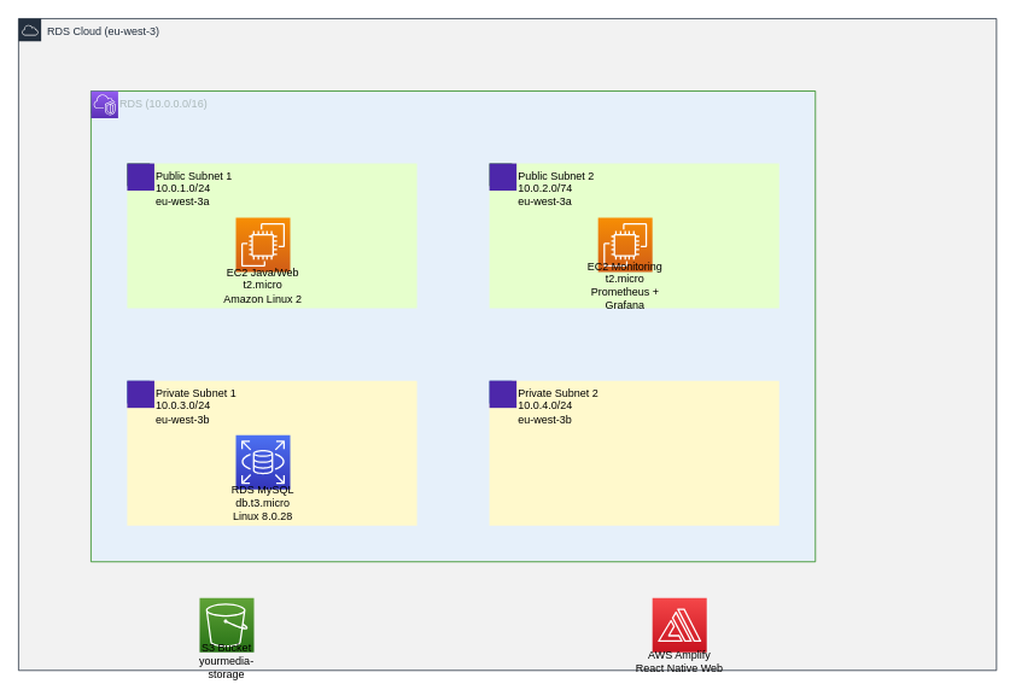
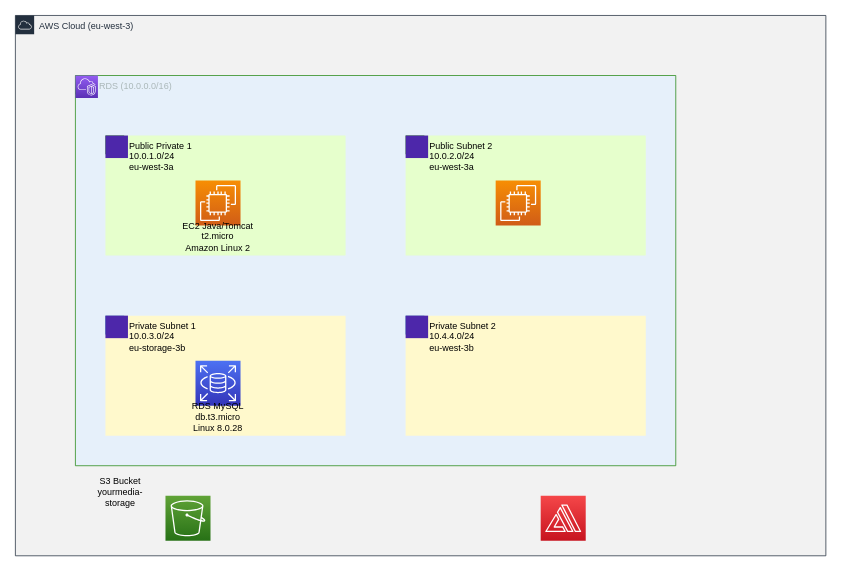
  <mxCell id="0" />
  <mxCell id="1" parent="0" />
- <mxCell id="2" value="RDS Cloud (eu-west-3)" style="points=[[0,0],[0.25,0],[0.5,0],[0.75,0],[1,0],[1,0.25],[1,0.5],[1,0.75],[1,1],[0.75,1],[0.5,1],[0.25,1],[0,1],[0,0.75],[0,0.5],[0,0.25]];outlineConnect=0;gradientColor=none;html=1;whiteSpace=wrap;fontSize=12;fontStyle=0;container=1;pointerEvents=0;collapsible=0;recursiveResize=0;shape=mxgraph.aws4.group;grIcon=mxgraph.aws4.group_aws_cloud;strokeColor=#232F3E;fillColor=#F2F2F2;verticalAlign=top;align=left;spacingLeft=30;fontColor=#232F3E;dashed=0;" vertex="1" parent="1"><mxGeometry x="20" y="20" width="1080" height="720" as="geometry" /></mxCell>
+ <mxCell id="2" value="AWS Cloud (eu-west-3)" style="points=[[0,0],[0.25,0],[0.5,0],[0.75,0],[1,0],[1,0.25],[1,0.5],[1,0.75],[1,1],[0.75,1],[0.5,1],[0.25,1],[0,1],[0,0.75],[0,0.5],[0,0.25]];outlineConnect=0;gradientColor=none;html=1;whiteSpace=wrap;fontSize=12;fontStyle=0;container=1;pointerEvents=0;collapsible=0;recursiveResize=0;shape=mxgraph.aws4.group;grIcon=mxgraph.aws4.group_aws_cloud;strokeColor=#232F3E;fillColor=#F2F2F2;verticalAlign=top;align=left;spacingLeft=30;fontColor=#232F3E;dashed=0;" vertex="1" parent="1"><mxGeometry x="20" y="20" width="1080" height="720" as="geometry" /></mxCell>
  <mxCell id="3" value="RDS (10.0.0.0/16)" style="points=[[0,0],[0.25,0],[0.5,0],[0.75,0],[1,0],[1,0.25],[1,0.5],[1,0.75],[1,1],[0.75,1],[0.5,1],[0.25,1],[0,1],[0,0.75],[0,0.5],[0,0.25]];outlineConnect=0;gradientColor=none;html=1;whiteSpace=wrap;fontSize=12;fontStyle=0;container=1;pointerEvents=0;collapsible=0;recursiveResize=0;shape=mxgraph.aws4.group;grIcon=mxgraph.aws4.group_vpc;strokeColor=#248814;fillColor=#E6F0FA;verticalAlign=top;align=left;spacingLeft=30;fontColor=#AAB7B8;dashed=0;" vertex="1" parent="2"><mxGeometry x="80" y="80" width="800" height="520" as="geometry" /></mxCell>
  <mxCell id="4" value="" style="sketch=0;points=[[0,0,0],[0.25,0,0],[0.5,0,0],[0.75,0,0],[1,0,0],[0,1,0],[0.25,1,0],[0.5,1,0],[0.75,1,0],[1,1,0],[0,0.25,0],[0,0.5,0],[0,0.75,0],[1,0.25,0],[1,0.5,0],[1,0.75,0]];outlineConnect=0;fontColor=#232F3E;gradientColor=#945DF2;gradientDirection=north;fillColor=#5A30B5;strokeColor=#ffffff;dashed=0;verticalLabelPosition=bottom;verticalAlign=top;align=center;html=1;fontSize=12;fontStyle=0;aspect=fixed;shape=mxgraph.aws4.resourceIcon;resIcon=mxgraph.aws4.vpc;" vertex="1" parent="3"><mxGeometry width="30" height="30" as="geometry" /></mxCell>
- <mxCell id="5" value="Public Subnet 1&#10;10.0.1.0/24&#10;eu-west-3a" style="points=[[0,0],[0.25,0],[0.5,0],[0.75,0],[1,0],[1,0.25],[1,0.5],[1,0.75],[1,1],[0.75,1],[0.5,1],[0.25,1],[0,1],[0,0.75],[0,0.5],[0,0.25]];outlineConnect=0;gradientColor=none;html=1;whiteSpace=wrap;fontSize=12;fontStyle=0;container=1;pointerEvents=0;collapsible=0;recursiveResize=0;shape=mxgraph.aws4.group;grIcon=mxgraph.aws4.group_security_group;grStroke=0;strokeColor=#248814;fillColor=#E6FFCC;verticalAlign=top;align=left;spacingLeft=30;fontColor=#000000;dashed=0;" vertex="1" parent="3"><mxGeometry x="40" y="80" width="320" height="160" as="geometry" /></mxCell>
+ <mxCell id="5" value="Public Private 1&#10;10.0.1.0/24&#10;eu-west-3a" style="points=[[0,0],[0.25,0],[0.5,0],[0.75,0],[1,0],[1,0.25],[1,0.5],[1,0.75],[1,1],[0.75,1],[0.5,1],[0.25,1],[0,1],[0,0.75],[0,0.5],[0,0.25]];outlineConnect=0;gradientColor=none;html=1;whiteSpace=wrap;fontSize=12;fontStyle=0;container=1;pointerEvents=0;collapsible=0;recursiveResize=0;shape=mxgraph.aws4.group;grIcon=mxgraph.aws4.group_security_group;grStroke=0;strokeColor=#248814;fillColor=#E6FFCC;verticalAlign=top;align=left;spacingLeft=30;fontColor=#000000;dashed=0;" vertex="1" parent="3"><mxGeometry x="40" y="80" width="320" height="160" as="geometry" /></mxCell>
  <mxCell id="6" value="" style="sketch=0;outlineConnect=0;fontColor=#232F3E;gradientColor=none;fillColor=#4D27AA;strokeColor=none;dashed=0;verticalLabelPosition=bottom;verticalAlign=top;align=center;html=1;fontSize=12;fontStyle=0;aspect=fixed;pointerEvents=1;shape=mxgraph.aws4.subnet;" vertex="1" parent="5"><mxGeometry width="30" height="30" as="geometry" /></mxCell>
  <mxCell id="7" value="" style="sketch=0;points=[[0,0,0],[0.25,0,0],[0.5,0,0],[0.75,0,0],[1,0,0],[0,1,0],[0.25,1,0],[0.5,1,0],[0.75,1,0],[1,1,0],[0,0.25,0],[0,0.5,0],[0,0.75,0],[1,0.25,0],[1,0.5,0],[1,0.75,0]];outlineConnect=0;fontColor=#232F3E;gradientColor=#F78E04;gradientDirection=north;fillColor=#D05C17;strokeColor=#ffffff;dashed=0;verticalLabelPosition=bottom;verticalAlign=top;align=center;html=1;fontSize=12;fontStyle=0;aspect=fixed;shape=mxgraph.aws4.resourceIcon;resIcon=mxgraph.aws4.ec2;" vertex="1" parent="5"><mxGeometry x="120" y="60" width="60" height="60" as="geometry" /></mxCell>
- <mxCell id="8" value="EC2 Java/Web&#10;t2.micro&#10;Amazon Linux 2" style="text;html=1;strokeColor=none;fillColor=none;align=center;verticalAlign=middle;whiteSpace=wrap;rounded=0;" vertex="1" parent="5"><mxGeometry x="100" y="120" width="100" height="30" as="geometry" /></mxCell>
- <mxCell id="9" value="Public Subnet 2&#10;10.0.2.0/74&#10;eu-west-3a" style="points=[[0,0],[0.25,0],[0.5,0],[0.75,0],[1,0],[1,0.25],[1,0.5],[1,0.75],[1,1],[0.75,1],[0.5,1],[0.25,1],[0,1],[0,0.75],[0,0.5],[0,0.25]];outlineConnect=0;gradientColor=none;html=1;whiteSpace=wrap;fontSize=12;fontStyle=0;container=1;pointerEvents=0;collapsible=0;recursiveResize=0;shape=mxgraph.aws4.group;grIcon=mxgraph.aws4.group_security_group;grStroke=0;strokeColor=#248814;fillColor=#E6FFCC;verticalAlign=top;align=left;spacingLeft=30;fontColor=#000000;dashed=0;" vertex="1" parent="3"><mxGeometry x="440" y="80" width="320" height="160" as="geometry" /></mxCell>
+ <mxCell id="8" value="EC2 Java/Tomcat&#10;t2.micro&#10;Amazon Linux 2" style="text;html=1;strokeColor=none;fillColor=none;align=center;verticalAlign=middle;whiteSpace=wrap;rounded=0;" vertex="1" parent="5"><mxGeometry x="100" y="120" width="100" height="30" as="geometry" /></mxCell>
+ <mxCell id="9" value="Public Subnet 2&#10;10.0.2.0/24&#10;eu-west-3a" style="points=[[0,0],[0.25,0],[0.5,0],[0.75,0],[1,0],[1,0.25],[1,0.5],[1,0.75],[1,1],[0.75,1],[0.5,1],[0.25,1],[0,1],[0,0.75],[0,0.5],[0,0.25]];outlineConnect=0;gradientColor=none;html=1;whiteSpace=wrap;fontSize=12;fontStyle=0;container=1;pointerEvents=0;collapsible=0;recursiveResize=0;shape=mxgraph.aws4.group;grIcon=mxgraph.aws4.group_security_group;grStroke=0;strokeColor=#248814;fillColor=#E6FFCC;verticalAlign=top;align=left;spacingLeft=30;fontColor=#000000;dashed=0;" vertex="1" parent="3"><mxGeometry x="440" y="80" width="320" height="160" as="geometry" /></mxCell>
  <mxCell id="10" value="" style="sketch=0;outlineConnect=0;fontColor=#232F3E;gradientColor=none;fillColor=#4D27AA;strokeColor=none;dashed=0;verticalLabelPosition=bottom;verticalAlign=top;align=center;html=1;fontSize=12;fontStyle=0;aspect=fixed;pointerEvents=1;shape=mxgraph.aws4.subnet;" vertex="1" parent="9"><mxGeometry width="30" height="30" as="geometry" /></mxCell>
  <mxCell id="11" value="" style="sketch=0;points=[[0,0,0],[0.25,0,0],[0.5,0,0],[0.75,0,0],[1,0,0],[0,1,0],[0.25,1,0],[0.5,1,0],[0.75,1,0],[1,1,0],[0,0.25,0],[0,0.5,0],[0,0.75,0],[1,0.25,0],[1,0.5,0],[1,0.75,0]];outlineConnect=0;fontColor=#232F3E;gradientColor=#F78E04;gradientDirection=north;fillColor=#D05C17;strokeColor=#ffffff;dashed=0;verticalLabelPosition=bottom;verticalAlign=top;align=center;html=1;fontSize=12;fontStyle=0;aspect=fixed;shape=mxgraph.aws4.resourceIcon;resIcon=mxgraph.aws4.ec2;" vertex="1" parent="9"><mxGeometry x="120" y="60" width="60" height="60" as="geometry" /></mxCell>
- <mxCell id="12" value="EC2 Monitoring&#10;t2.micro&#10;Prometheus + Grafana" style="text;html=1;strokeColor=none;fillColor=none;align=center;verticalAlign=middle;whiteSpace=wrap;rounded=0;" vertex="1" parent="9"><mxGeometry x="100" y="120" width="100" height="30" as="geometry" /></mxCell>
- <mxCell id="13" value="Private Subnet 1&#10;10.0.3.0/24&#10;eu-west-3b" style="points=[[0,0],[0.25,0],[0.5,0],[0.75,0],[1,0],[1,0.25],[1,0.5],[1,0.75],[1,1],[0.75,1],[0.5,1],[0.25,1],[0,1],[0,0.75],[0,0.5],[0,0.25]];outlineConnect=0;gradientColor=none;html=1;whiteSpace=wrap;fontSize=12;fontStyle=0;container=1;pointerEvents=0;collapsible=0;recursiveResize=0;shape=mxgraph.aws4.group;grIcon=mxgraph.aws4.group_security_group;grStroke=0;strokeColor=#147EBA;fillColor=#FFF9CC;verticalAlign=top;align=left;spacingLeft=30;fontColor=#000000;dashed=0;" vertex="1" parent="3"><mxGeometry x="40" y="320" width="320" height="160" as="geometry" /></mxCell>
+ <mxCell id="13" value="Private Subnet 1&#10;10.0.3.0/24&#10;eu-storage-3b" style="points=[[0,0],[0.25,0],[0.5,0],[0.75,0],[1,0],[1,0.25],[1,0.5],[1,0.75],[1,1],[0.75,1],[0.5,1],[0.25,1],[0,1],[0,0.75],[0,0.5],[0,0.25]];outlineConnect=0;gradientColor=none;html=1;whiteSpace=wrap;fontSize=12;fontStyle=0;container=1;pointerEvents=0;collapsible=0;recursiveResize=0;shape=mxgraph.aws4.group;grIcon=mxgraph.aws4.group_security_group;grStroke=0;strokeColor=#147EBA;fillColor=#FFF9CC;verticalAlign=top;align=left;spacingLeft=30;fontColor=#000000;dashed=0;" vertex="1" parent="3"><mxGeometry x="40" y="320" width="320" height="160" as="geometry" /></mxCell>
  <mxCell id="14" value="" style="sketch=0;outlineConnect=0;fontColor=#232F3E;gradientColor=none;fillColor=#4D27AA;strokeColor=none;dashed=0;verticalLabelPosition=bottom;verticalAlign=top;align=center;html=1;fontSize=12;fontStyle=0;aspect=fixed;pointerEvents=1;shape=mxgraph.aws4.subnet;" vertex="1" parent="13"><mxGeometry width="30" height="30" as="geometry" /></mxCell>
  <mxCell id="15" value="" style="sketch=0;points=[[0,0,0],[0.25,0,0],[0.5,0,0],[0.75,0,0],[1,0,0],[0,1,0],[0.25,1,0],[0.5,1,0],[0.75,1,0],[1,1,0],[0,0.25,0],[0,0.5,0],[0,0.75,0],[1,0.25,0],[1,0.5,0],[1,0.75,0]];outlineConnect=0;fontColor=#232F3E;gradientColor=#4D72F3;gradientDirection=north;fillColor=#3334B9;strokeColor=#ffffff;dashed=0;verticalLabelPosition=bottom;verticalAlign=top;align=center;html=1;fontSize=12;fontStyle=0;aspect=fixed;shape=mxgraph.aws4.resourceIcon;resIcon=mxgraph.aws4.rds;" vertex="1" parent="13"><mxGeometry x="120" y="60" width="60" height="60" as="geometry" /></mxCell>
  <mxCell id="16" value="RDS MySQL&#10;db.t3.micro&#10;Linux 8.0.28" style="text;html=1;strokeColor=none;fillColor=none;align=center;verticalAlign=middle;whiteSpace=wrap;rounded=0;" vertex="1" parent="13"><mxGeometry x="100" y="120" width="100" height="30" as="geometry" /></mxCell>
- <mxCell id="17" value="Private Subnet 2&#10;10.0.4.0/24&#10;eu-west-3b" style="points=[[0,0],[0.25,0],[0.5,0],[0.75,0],[1,0],[1,0.25],[1,0.5],[1,0.75],[1,1],[0.75,1],[0.5,1],[0.25,1],[0,1],[0,0.75],[0,0.5],[0,0.25]];outlineConnect=0;gradientColor=none;html=1;whiteSpace=wrap;fontSize=12;fontStyle=0;container=1;pointerEvents=0;collapsible=0;recursiveResize=0;shape=mxgraph.aws4.group;grIcon=mxgraph.aws4.group_security_group;grStroke=0;strokeColor=#147EBA;fillColor=#FFF9CC;verticalAlign=top;align=left;spacingLeft=30;fontColor=#000000;dashed=0;" vertex="1" parent="3"><mxGeometry x="440" y="320" width="320" height="160" as="geometry" /></mxCell>
+ <mxCell id="17" value="Private Subnet 2&#10;10.4.4.0/24&#10;eu-west-3b" style="points=[[0,0],[0.25,0],[0.5,0],[0.75,0],[1,0],[1,0.25],[1,0.5],[1,0.75],[1,1],[0.75,1],[0.5,1],[0.25,1],[0,1],[0,0.75],[0,0.5],[0,0.25]];outlineConnect=0;gradientColor=none;html=1;whiteSpace=wrap;fontSize=12;fontStyle=0;container=1;pointerEvents=0;collapsible=0;recursiveResize=0;shape=mxgraph.aws4.group;grIcon=mxgraph.aws4.group_security_group;grStroke=0;strokeColor=#147EBA;fillColor=#FFF9CC;verticalAlign=top;align=left;spacingLeft=30;fontColor=#000000;dashed=0;" vertex="1" parent="3"><mxGeometry x="440" y="320" width="320" height="160" as="geometry" /></mxCell>
  <mxCell id="18" value="" style="sketch=0;outlineConnect=0;fontColor=#232F3E;gradientColor=none;fillColor=#4D27AA;strokeColor=none;dashed=0;verticalLabelPosition=bottom;verticalAlign=top;align=center;html=1;fontSize=12;fontStyle=0;aspect=fixed;pointerEvents=1;shape=mxgraph.aws4.subnet;" vertex="1" parent="17"><mxGeometry width="30" height="30" as="geometry" /></mxCell>
  <mxCell id="19" value="" style="sketch=0;points=[[0,0,0],[0.25,0,0],[0.5,0,0],[0.75,0,0],[1,0,0],[0,1,0],[0.25,1,0],[0.5,1,0],[0.75,1,0],[1,1,0],[0,0.25,0],[0,0.5,0],[0,0.75,0],[1,0.25,0],[1,0.5,0],[1,0.75,0]];outlineConnect=0;fontColor=#232F3E;gradientColor=#60A337;gradientDirection=north;fillColor=#277116;strokeColor=#ffffff;dashed=0;verticalLabelPosition=bottom;verticalAlign=top;align=center;html=1;fontSize=12;fontStyle=0;aspect=fixed;shape=mxgraph.aws4.resourceIcon;resIcon=mxgraph.aws4.s3;" vertex="1" parent="2"><mxGeometry x="200" y="640" width="60" height="60" as="geometry" /></mxCell>
- <mxCell id="20" value="S3 Bucket&#10;yourmedia-storage" style="text;html=1;strokeColor=none;fillColor=none;align=center;verticalAlign=middle;whiteSpace=wrap;rounded=0;" vertex="1" parent="2"><mxGeometry x="180" y="700" width="100" height="20" as="geometry" /></mxCell>
+ <mxCell id="20" value="S3 Bucket&#10;yourmedia-storage" style="text;html=1;strokeColor=none;fillColor=none;align=center;verticalAlign=middle;whiteSpace=wrap;rounded=0;" vertex="1" parent="2"><mxGeometry x="90" y="625" width="100" height="20" as="geometry" /></mxCell>
  <mxCell id="21" value="" style="sketch=0;points=[[0,0,0],[0.25,0,0],[0.5,0,0],[0.75,0,0],[1,0,0],[0,1,0],[0.25,1,0],[0.5,1,0],[0.75,1,0],[1,1,0],[0,0.25,0],[0,0.5,0],[0,0.75,0],[1,0.25,0],[1,0.5,0],[1,0.75,0]];outlineConnect=0;fontColor=#232F3E;gradientColor=#F54749;gradientDirection=north;fillColor=#C7131F;strokeColor=#ffffff;dashed=0;verticalLabelPosition=bottom;verticalAlign=top;align=center;html=1;fontSize=12;fontStyle=0;aspect=fixed;shape=mxgraph.aws4.resourceIcon;resIcon=mxgraph.aws4.amplify;" vertex="1" parent="2"><mxGeometry x="700" y="640" width="60" height="60" as="geometry" /></mxCell>
- <mxCell id="22" value="AWS Amplify&#10;React Native Web" style="text;html=1;strokeColor=none;fillColor=none;align=center;verticalAlign=middle;whiteSpace=wrap;rounded=0;" vertex="1" parent="2"><mxGeometry x="680" y="700" width="100" height="20" as="geometry" /></mxCell>
